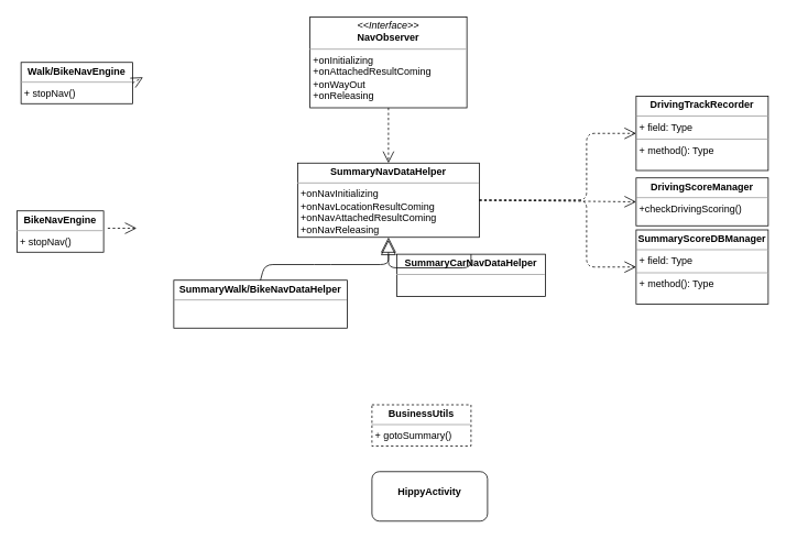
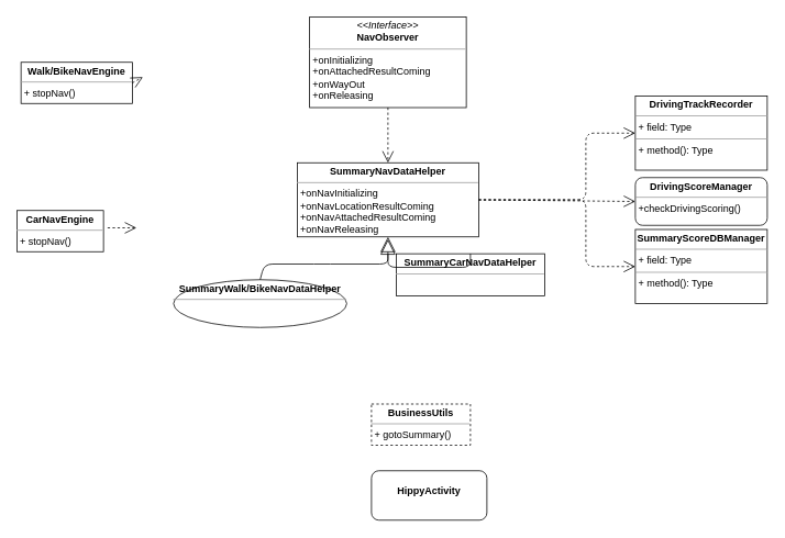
  <mxCell id="0" />
  <mxCell id="1" parent="0" />
- <mxCell id="2" value="&lt;p style=&quot;margin: 0px ; margin-top: 4px ; text-align: center&quot;&gt;&lt;b&gt;BikeNavEngine&lt;/b&gt;&lt;br&gt;&lt;/p&gt;&lt;hr size=&quot;1&quot;&gt;&lt;p style=&quot;margin: 0px ; margin-left: 4px&quot;&gt;+ stopNav()&lt;/p&gt;" style="verticalAlign=top;align=left;overflow=fill;fontSize=12;fontFamily=Helvetica;html=1;" parent="1" vertex="1"><mxGeometry x="20" y="255" width="105" height="50" as="geometry" /></mxCell>
+ <mxCell id="2" value="&lt;p style=&quot;margin: 0px ; margin-top: 4px ; text-align: center&quot;&gt;&lt;b&gt;CarNavEngine&lt;/b&gt;&lt;br&gt;&lt;/p&gt;&lt;hr size=&quot;1&quot;&gt;&lt;p style=&quot;margin: 0px ; margin-left: 4px&quot;&gt;+ stopNav()&lt;/p&gt;" style="verticalAlign=top;align=left;overflow=fill;fontSize=12;fontFamily=Helvetica;html=1;" parent="1" vertex="1"><mxGeometry x="20" y="255" width="105" height="50" as="geometry" /></mxCell>
  <mxCell id="3" value="&lt;p style=&quot;margin: 0px ; margin-top: 4px ; text-align: center&quot;&gt;&lt;b&gt;SummaryCarNavDataHelper&lt;/b&gt;&lt;br&gt;&lt;/p&gt;&lt;hr size=&quot;1&quot;&gt;&lt;p style=&quot;margin: 0px ; margin-left: 4px&quot;&gt;&lt;/p&gt;&lt;p style=&quot;margin: 0px ; margin-left: 4px&quot;&gt;&lt;br&gt;&lt;/p&gt;" style="verticalAlign=top;align=left;overflow=fill;fontSize=12;fontFamily=Helvetica;html=1;" parent="1" vertex="1"><mxGeometry x="480" y="307.5" width="180" height="51" as="geometry" /></mxCell>
  <mxCell id="4" value="&lt;p style=&quot;margin: 0px ; margin-top: 4px ; text-align: center&quot;&gt;&lt;b&gt;BusinessUtils&lt;/b&gt;&lt;/p&gt;&lt;hr size=&quot;1&quot;&gt;&lt;p style=&quot;margin: 0px ; margin-left: 4px&quot;&gt;+ gotoSummary()&lt;/p&gt;" style="verticalAlign=top;align=left;overflow=fill;fontSize=12;fontFamily=Helvetica;html=1;dashed=1;" parent="1" vertex="1"><mxGeometry x="450" y="490" width="120" height="50" as="geometry" /></mxCell>
  <mxCell id="5" value="" style="endArrow=open;endSize=12;dashed=1;html=1;entryX=0;entryY=0.5;entryDx=0;entryDy=0;" parent="1" edge="1"><mxGeometry width="160" relative="1" as="geometry"><mxPoint x="130" y="276" as="sourcePoint" /><mxPoint x="165" y="276" as="targetPoint" /></mxGeometry></mxCell>
- <mxCell id="6" value="&lt;p style=&quot;margin: 0px ; margin-top: 4px ; text-align: center&quot;&gt;&lt;b&gt;DrivingScoreManager&lt;/b&gt;&lt;/p&gt;&lt;hr size=&quot;1&quot;&gt;&lt;p style=&quot;margin: 0px ; margin-left: 4px&quot;&gt;+checkDrivingScoring()&lt;/p&gt;" style="verticalAlign=top;align=left;overflow=fill;fontSize=12;fontFamily=Helvetica;html=1;" parent="1" vertex="1"><mxGeometry x="770" y="215" width="160" height="58" as="geometry" /></mxCell>
+ <mxCell id="6" value="&lt;p style=&quot;margin: 0px ; margin-top: 4px ; text-align: center&quot;&gt;&lt;b&gt;DrivingScoreManager&lt;/b&gt;&lt;/p&gt;&lt;hr size=&quot;1&quot;&gt;&lt;p style=&quot;margin: 0px ; margin-left: 4px&quot;&gt;+checkDrivingScoring()&lt;/p&gt;" style="verticalAlign=top;align=left;overflow=fill;fontSize=12;fontFamily=Helvetica;html=1;rounded=1;" parent="1" vertex="1"><mxGeometry x="770" y="215" width="160" height="58" as="geometry" /></mxCell>
  <mxCell id="7" value="&lt;p style=&quot;margin: 0px ; margin-top: 4px ; text-align: center&quot;&gt;&lt;b&gt;DrivingTrackRecorder&lt;/b&gt;&lt;br&gt;&lt;/p&gt;&lt;hr size=&quot;1&quot;&gt;&lt;p style=&quot;margin: 0px ; margin-left: 4px&quot;&gt;+ field: Type&lt;/p&gt;&lt;hr size=&quot;1&quot;&gt;&lt;p style=&quot;margin: 0px ; margin-left: 4px&quot;&gt;+ method(): Type&lt;/p&gt;" style="verticalAlign=top;align=left;overflow=fill;fontSize=12;fontFamily=Helvetica;html=1;" vertex="1" parent="1"><mxGeometry x="770" y="116" width="160" height="90" as="geometry" /></mxCell>
  <mxCell id="8" value="&lt;p style=&quot;margin: 0px ; margin-top: 4px ; text-align: center&quot;&gt;&lt;b&gt;SummaryNavDataHelper&lt;/b&gt;&lt;br&gt;&lt;/p&gt;&lt;hr size=&quot;1&quot;&gt;&lt;p style=&quot;margin: 0px ; margin-left: 4px&quot;&gt;+onNavInitializing&lt;/p&gt;&lt;p style=&quot;margin: 0px ; margin-left: 4px&quot;&gt;+onNavLocationResultComing&lt;/p&gt;&lt;p style=&quot;margin: 0px ; margin-left: 4px&quot;&gt;+onNavAttachedResultComing&lt;/p&gt;&lt;p style=&quot;margin: 0px ; margin-left: 4px&quot;&gt;+onNavReleasing&lt;/p&gt;" style="verticalAlign=top;align=left;overflow=fill;fontSize=12;fontFamily=Helvetica;html=1;" vertex="1" parent="1"><mxGeometry x="360" y="197" width="220" height="90" as="geometry" /></mxCell>
  <mxCell id="9" value="&lt;p style=&quot;margin: 0px ; margin-top: 4px ; text-align: center&quot;&gt;&lt;i&gt;&amp;lt;&amp;lt;Interface&amp;gt;&amp;gt;&lt;/i&gt;&lt;br&gt;&lt;b&gt;NavObserver&lt;/b&gt;&lt;/p&gt;&lt;hr size=&quot;1&quot;&gt;&lt;p style=&quot;margin: 0px ; margin-left: 4px&quot;&gt;+onInitializing&lt;/p&gt;&lt;p style=&quot;margin: 0px ; margin-left: 4px&quot;&gt;+onAttachedResultComing&lt;/p&gt;&lt;p style=&quot;margin: 0px ; margin-left: 4px&quot;&gt;+onWayOut&lt;/p&gt;&lt;p style=&quot;margin: 0px ; margin-left: 4px&quot;&gt;+onReleasing&lt;/p&gt;" style="verticalAlign=top;align=left;overflow=fill;fontSize=12;fontFamily=Helvetica;html=1;" vertex="1" parent="1"><mxGeometry x="375" y="20" width="190" height="110" as="geometry" /></mxCell>
  <mxCell id="10" value="&lt;p style=&quot;margin: 0px ; margin-top: 4px ; text-align: center&quot;&gt;&lt;b&gt;Walk/BikeNavEngine&lt;/b&gt;&lt;br&gt;&lt;/p&gt;&lt;hr size=&quot;1&quot;&gt;&lt;p style=&quot;margin: 0px ; margin-left: 4px&quot;&gt;+ stopNav()&lt;/p&gt;" style="verticalAlign=top;align=left;overflow=fill;fontSize=12;fontFamily=Helvetica;html=1;" vertex="1" parent="1"><mxGeometry x="25" y="75" width="135" height="50" as="geometry" /></mxCell>
  <mxCell id="11" value="" style="endArrow=open;endSize=12;dashed=1;html=1;entryX=0.013;entryY=1.038;entryDx=0;entryDy=0;entryPerimeter=0;exitX=1;exitY=0.5;exitDx=0;exitDy=0;" edge="1" parent="1" source="10"><mxGeometry width="160" relative="1" as="geometry"><mxPoint x="130" y="-22" as="sourcePoint" /><mxPoint x="172.73" y="92.988" as="targetPoint" /></mxGeometry></mxCell>
- <mxCell id="12" value="&lt;p style=&quot;margin: 0px ; margin-top: 4px ; text-align: center&quot;&gt;&lt;b&gt;SummaryWalk/BikeNavDataHelper&lt;/b&gt;&lt;br&gt;&lt;/p&gt;&lt;hr size=&quot;1&quot;&gt;&lt;p style=&quot;margin: 0px ; margin-left: 4px&quot;&gt;&lt;/p&gt;&lt;p style=&quot;margin: 0px ; margin-left: 4px&quot;&gt;&lt;br&gt;&lt;/p&gt;" style="verticalAlign=top;align=left;overflow=fill;fontSize=12;fontFamily=Helvetica;html=1;" vertex="1" parent="1"><mxGeometry x="210" y="339" width="210" height="58" as="geometry" /></mxCell>
+ <mxCell id="12" value="&lt;p style=&quot;margin: 0px ; margin-top: 4px ; text-align: center&quot;&gt;&lt;b&gt;SummaryWalk/BikeNavDataHelper&lt;/b&gt;&lt;br&gt;&lt;/p&gt;&lt;hr size=&quot;1&quot;&gt;&lt;p style=&quot;margin: 0px ; margin-left: 4px&quot;&gt;&lt;/p&gt;&lt;p style=&quot;margin: 0px ; margin-left: 4px&quot;&gt;&lt;br&gt;&lt;/p&gt;" style="ellipse;verticalAlign=top;align=left;overflow=fill;fontSize=12;fontFamily=Helvetica;html=1;" vertex="1" parent="1"><mxGeometry x="210" y="339" width="210" height="58" as="geometry" /></mxCell>
  <mxCell id="13" value="" style="endArrow=block;endSize=16;endFill=0;html=1;exitX=0.5;exitY=0;exitDx=0;exitDy=0;" edge="1" parent="1" source="12"><mxGeometry width="160" relative="1" as="geometry"><mxPoint x="160" y="440" as="sourcePoint" /><mxPoint x="470" y="290" as="targetPoint" /><Array as="points"><mxPoint x="320" y="320" /><mxPoint x="390" y="320" /><mxPoint x="470" y="320" /></Array></mxGeometry></mxCell>
  <mxCell id="14" value="" style="endArrow=block;endSize=16;endFill=0;html=1;entryX=0.5;entryY=1;entryDx=0;entryDy=0;exitX=0.5;exitY=0;exitDx=0;exitDy=0;" edge="1" parent="1" source="3" target="8"><mxGeometry width="160" relative="1" as="geometry"><mxPoint x="330" y="330" as="sourcePoint" /><mxPoint x="490" y="330" as="targetPoint" /><Array as="points"><mxPoint x="570" y="324" /><mxPoint x="470" y="324" /><mxPoint x="470" y="310" /></Array></mxGeometry></mxCell>
  <mxCell id="15" value="&lt;p style=&quot;margin: 0px ; margin-top: 4px ; text-align: center&quot;&gt;&lt;b&gt;SummaryScoreDBManager&lt;/b&gt;&lt;br&gt;&lt;/p&gt;&lt;hr size=&quot;1&quot;&gt;&lt;p style=&quot;margin: 0px ; margin-left: 4px&quot;&gt;+ field: Type&lt;/p&gt;&lt;hr size=&quot;1&quot;&gt;&lt;p style=&quot;margin: 0px ; margin-left: 4px&quot;&gt;+ method(): Type&lt;/p&gt;" style="verticalAlign=top;align=left;overflow=fill;fontSize=12;fontFamily=Helvetica;html=1;" vertex="1" parent="1"><mxGeometry x="770" y="278" width="160" height="90" as="geometry" /></mxCell>
  <mxCell id="16" value="&lt;p style=&quot;margin: 0px ; margin-top: 4px ; text-align: center&quot;&gt;&lt;br&gt;&lt;b&gt;HippyActivity&lt;/b&gt;&lt;/p&gt;" style="verticalAlign=top;align=left;overflow=fill;fontSize=12;fontFamily=Helvetica;html=1;rounded=1;" vertex="1" parent="1"><mxGeometry x="450" y="571" width="140" height="60" as="geometry" /></mxCell>
  <mxCell id="17" value="" style="endArrow=open;endSize=12;dashed=1;html=1;entryX=0;entryY=0.5;entryDx=0;entryDy=0;exitX=1;exitY=0.5;exitDx=0;exitDy=0;" edge="1" parent="1" source="8" target="7"><mxGeometry width="160" relative="1" as="geometry"><mxPoint x="710" y="260" as="sourcePoint" /><mxPoint x="860" y="258" as="targetPoint" /><Array as="points"><mxPoint x="710" y="242" /><mxPoint x="710" y="161" /></Array></mxGeometry></mxCell>
  <mxCell id="18" value="" style="endArrow=open;endSize=12;dashed=1;html=1;entryX=0;entryY=0.5;entryDx=0;entryDy=0;exitX=1;exitY=0.5;exitDx=0;exitDy=0;" edge="1" parent="1" source="8" target="6"><mxGeometry width="160" relative="1" as="geometry"><mxPoint x="710" y="248" as="sourcePoint" /><mxPoint x="870" y="248" as="targetPoint" /></mxGeometry></mxCell>
  <mxCell id="19" value="" style="endArrow=open;endSize=12;dashed=1;html=1;entryX=0;entryY=0.5;entryDx=0;entryDy=0;exitX=1;exitY=0.5;exitDx=0;exitDy=0;" edge="1" parent="1" source="8" target="15"><mxGeometry width="160" relative="1" as="geometry"><mxPoint x="710" y="260" as="sourcePoint" /><mxPoint x="820" y="468" as="targetPoint" /><Array as="points"><mxPoint x="710" y="242" /><mxPoint x="710" y="323" /></Array></mxGeometry></mxCell>
  <mxCell id="20" value="" style="endArrow=open;endSize=12;dashed=1;html=1;exitX=0.5;exitY=1;exitDx=0;exitDy=0;entryX=0.5;entryY=0;entryDx=0;entryDy=0;" edge="1" parent="1" source="9" target="8"><mxGeometry width="160" relative="1" as="geometry"><mxPoint x="430" y="110" as="sourcePoint" /><mxPoint x="590" y="110" as="targetPoint" /></mxGeometry></mxCell>
